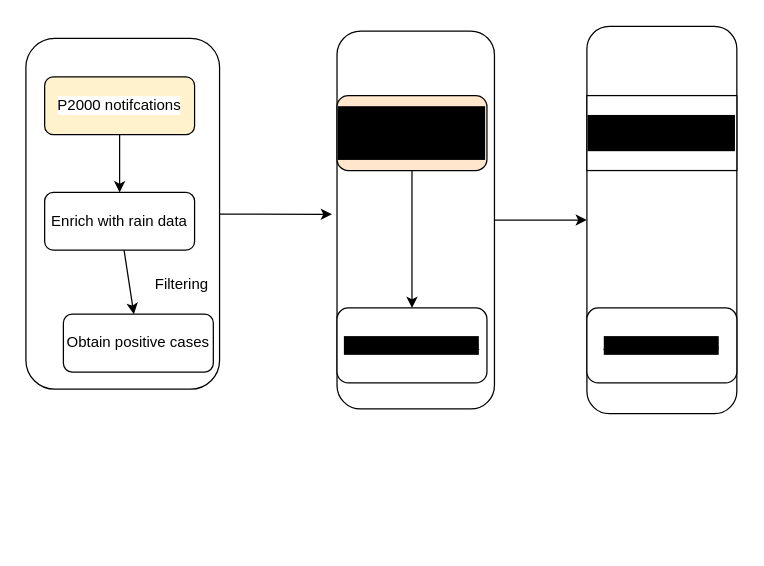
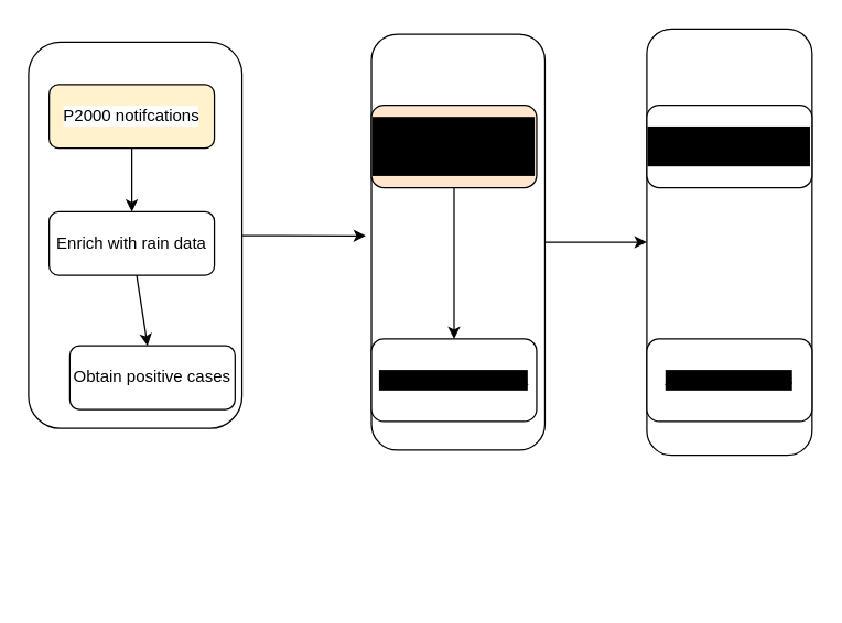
  <mxCell id="0" />
  <mxCell id="1" parent="0" />
  <mxCell id="2" value="" style="group;align=center;whiteSpace=wrap;labelBackgroundColor=default;" parent="1" vertex="1" connectable="0"><mxGeometry x="35" y="61" width="155" height="370" as="geometry" /></mxCell>
  <mxCell id="3" value="" style="rounded=1;whiteSpace=wrap;html=1;labelBackgroundColor=#FFFFFF;" parent="2" vertex="1"><mxGeometry x="-15" y="-30.83" width="155" height="280.83" as="geometry" /></mxCell>
  <mxCell id="4" value="P2000 notifcations" style="rounded=1;whiteSpace=wrap;labelBackgroundColor=default;fillColor=#fff2cc;" parent="2" vertex="1"><mxGeometry width="120" height="46.25" as="geometry" /></mxCell>
  <mxCell id="5" value="Enrich with rain data" style="rounded=1;whiteSpace=wrap;labelBackgroundColor=default;" parent="2" vertex="1"><mxGeometry y="92.5" width="120" height="46.25" as="geometry" /></mxCell>
  <mxCell id="6" value="" style="edgeStyle=none;labelBackgroundColor=default;" parent="2" source="4" target="5" edge="1"><mxGeometry relative="1" as="geometry" /></mxCell>
  <mxCell id="7" value="Obtain positive cases" style="rounded=1;whiteSpace=wrap;labelBackgroundColor=default;" parent="2" vertex="1"><mxGeometry x="15" y="190" width="120" height="46.25" as="geometry" /></mxCell>
  <mxCell id="8" value="" style="edgeStyle=none;labelBackgroundColor=default;" parent="2" source="5" target="7" edge="1"><mxGeometry relative="1" as="geometry" /></mxCell>
- <mxCell id="9" value="Filtering" style="text;strokeColor=none;fillColor=none;align=center;verticalAlign=middle;rounded=0;whiteSpace=wrap;labelBackgroundColor=default;" parent="2" vertex="1"><mxGeometry x="80" y="154.167" width="60" height="23.125" as="geometry" /></mxCell>
  <mxCell id="10" value="" style="edgeStyle=none;html=0;labelBackgroundColor=#FFFFFF;" parent="1" source="11" target="16" edge="1"><mxGeometry relative="1" as="geometry" /></mxCell>
  <mxCell id="11" value="" style="whiteSpace=wrap;html=1;rounded=1;labelBackgroundColor=#000000;" parent="1" vertex="1"><mxGeometry x="269" y="24.34" width="126" height="302.5" as="geometry" /></mxCell>
  <mxCell id="12" value="" style="edgeStyle=none;html=0;labelBackgroundColor=#FFFFFF;" parent="1" source="3" edge="1"><mxGeometry relative="1" as="geometry"><mxPoint x="265" y="171" as="targetPoint" /></mxGeometry></mxCell>
  <mxCell id="13" value="" style="edgeStyle=none;html=0;labelBackgroundColor=#FFFFFF;" parent="1" source="14" target="15" edge="1"><mxGeometry relative="1" as="geometry" /></mxCell>
  <mxCell id="14" value="Sample negative cases using adress sampling" style="rounded=1;whiteSpace=wrap;html=1;labelBackgroundColor=#000000;fillColor=#ffe6cc;" parent="1" vertex="1"><mxGeometry x="269" y="76" width="120" height="60" as="geometry" /></mxCell>
  <mxCell id="15" value="Enrich with rain data" style="rounded=1;whiteSpace=wrap;html=1;labelBackgroundColor=#000000;" parent="1" vertex="1"><mxGeometry x="269" y="246" width="120" height="60" as="geometry" /></mxCell>
  <mxCell id="16" value="" style="whiteSpace=wrap;html=1;rounded=1;labelBackgroundColor=#000000;" parent="1" vertex="1"><mxGeometry x="469" y="20.59" width="120" height="310" as="geometry" /></mxCell>
- <mxCell id="17" value="Merge positive and negative cases" style="whiteSpace=wrap;html=1;labelBackgroundColor=#000000;rounded=0;" parent="1" vertex="1"><mxGeometry x="469" y="76" width="120" height="60" as="geometry" /></mxCell>
+ <mxCell id="17" value="Merge positive and negative cases" style="rounded=1;whiteSpace=wrap;html=1;labelBackgroundColor=#000000;" parent="1" vertex="1"><mxGeometry x="469" y="76" width="120" height="60" as="geometry" /></mxCell>
  <mxCell id="18" value="Add height layers" style="rounded=1;whiteSpace=wrap;html=1;labelBackgroundColor=#000000;" parent="1" vertex="1"><mxGeometry x="469" y="246" width="120" height="60" as="geometry" /></mxCell>
